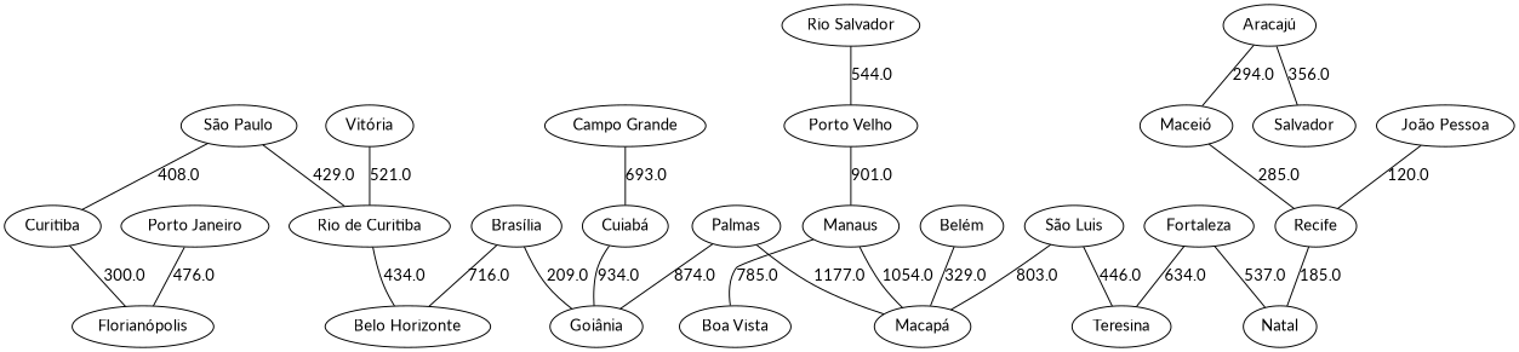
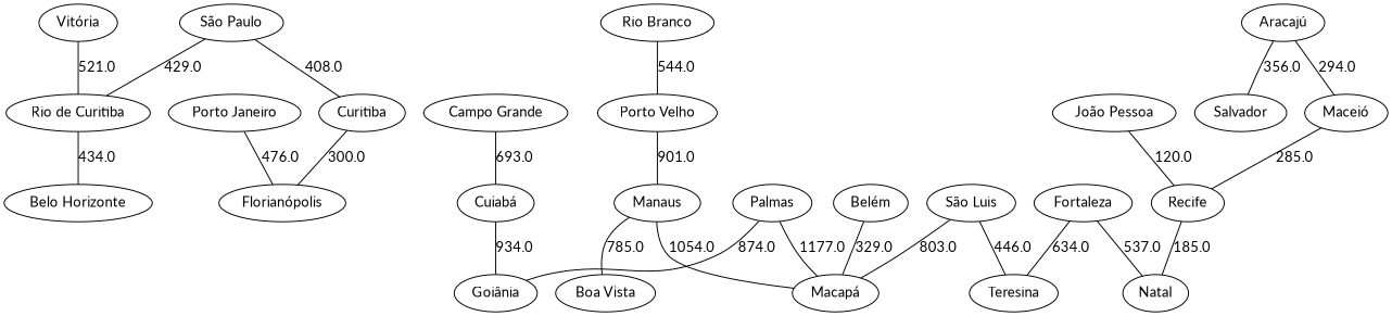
  graph {
    fontname=Lato
    node [fontname=Lato]
    edge [fontname=Lato]
    "São Paulo"
    Curitiba
    n3 [label="Rio de Curitiba"]
    "Florianópolis"
    "Belo Horizonte"
-   "Rio Branco" [label="Rio Salvador"]
+   "Rio Branco"
    "Porto Velho"
    Manaus
    "Macapá"
    "Boa Vista"
    "João Pessoa"
    Recife
    Natal
    "Aracajú"
    "Maceió"
    Salvador
    Fortaleza
    Teresina
    n19 [label="Porto Janeiro"]
    "Belém"
-   "Brasília"
    "Goiânia"
    Palmas
    "São Luis"
    "Campo Grande"
    "Cuiabá"
    "Vitória"
    "São Paulo" -- Curitiba [label=408.0]
    "São Paulo" -- n3 [label=429.0]
    Curitiba -- "Florianópolis" [label=300.0]
    n3 -- "Belo Horizonte" [label=434.0]
    "Rio Branco" -- "Porto Velho" [label=544.0]
    "Porto Velho" -- Manaus [label=901.0]
    Manaus -- "Macapá" [label=1054.0]
    Manaus -- "Boa Vista" [label=785.0]
    "João Pessoa" -- Recife [label=120.0]
    Recife -- Natal [label=185.0]
    "Aracajú" -- "Maceió" [label=294.0]
    "Aracajú" -- Salvador [label=356.0]
    "Maceió" -- Recife [label=285.0]
    Fortaleza -- Natal [label=537.0]
    Fortaleza -- Teresina [label=634.0]
    n19 -- "Florianópolis" [label=476.0]
    "Belém" -- "Macapá" [label=329.0]
-   "Brasília" -- "Belo Horizonte" [label=716.0]
-   "Brasília" -- "Goiânia" [label=209.0]
    Palmas -- "Macapá" [label=1177.0]
    Palmas -- "Goiânia" [label=874.0]
    "São Luis" -- "Macapá" [label=803.0]
    "São Luis" -- Teresina [label=446.0]
    "Campo Grande" -- "Cuiabá" [label=693.0]
    "Cuiabá" -- "Goiânia" [label=934.0]
    "Vitória" -- n3 [label=521.0]
  }
